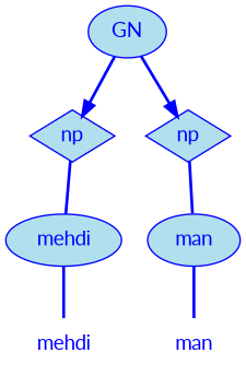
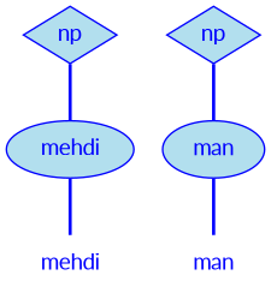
  digraph {
    fontname=Lato
    node [fillcolor=lightblue2 fontcolor=blue shape=plaintext fontname=Lato color=blue style=filled]
    edge [arrowhead=none color=blue fontcolor=blue minlen=1 style=bold fontname=Lato]
    n1 [height=0.50 label=mehdi width=0.81 color="" style=""]
    n2 [height=0.50 label=mehdi shape=ellipse width=1.11]
    n3 [height=0.50 label=np shape=diamond width=0.75]
    n4 [height=0.50 label=man width=0.75 color="" style=""]
    n5 [height=0.50 label=man shape=ellipse width=0.89]
    n6 [height=0.50 label=np shape=diamond width=0.75]
-   n7 [arrowhead=doubleoctagon height=0.50 label=GN width=0.75 shape=""]
    n2 -> n1
    n3 -> n2
    n5 -> n4
    n6 -> n5
-   n7 -> n3 [shape=normal arrowhead=""]
-   n7 -> n6 [shape=normal arrowhead=""]
  }
